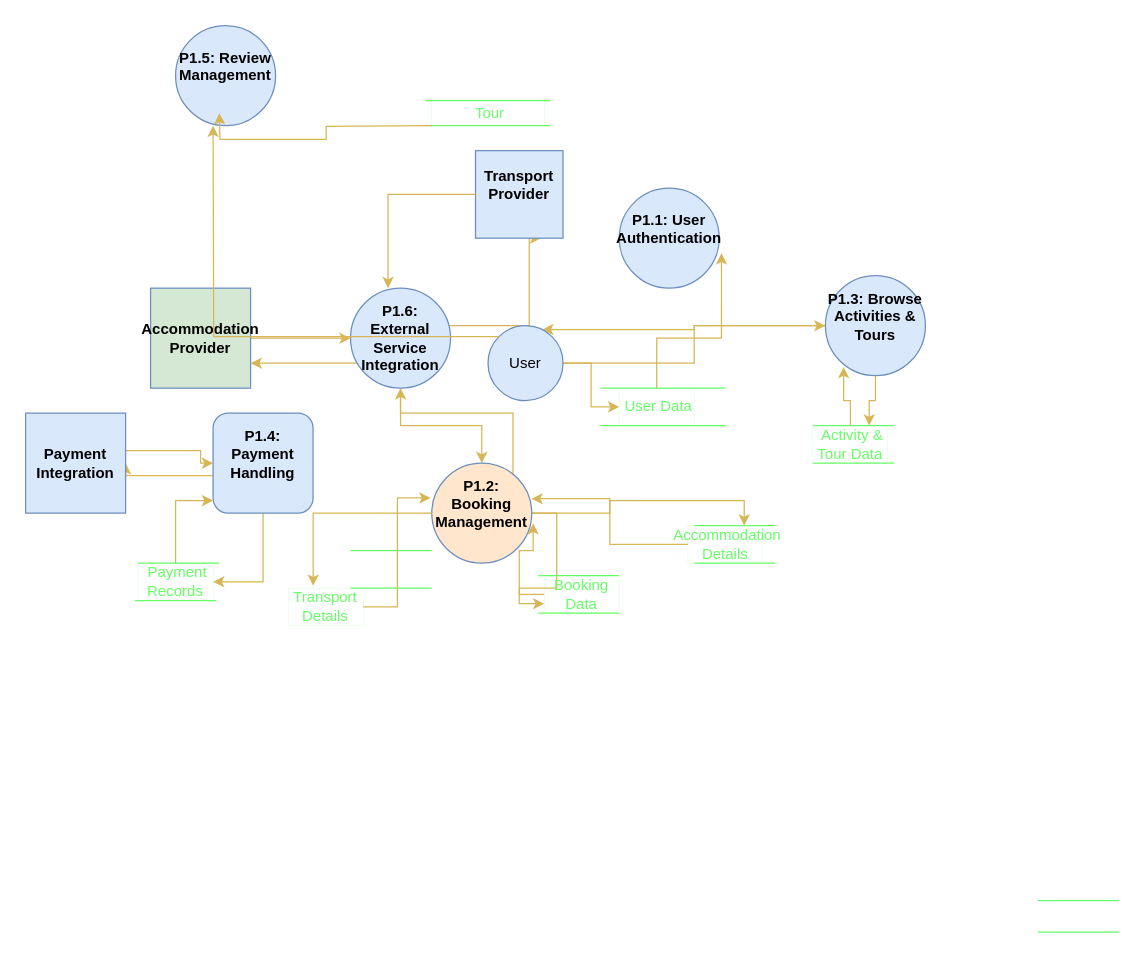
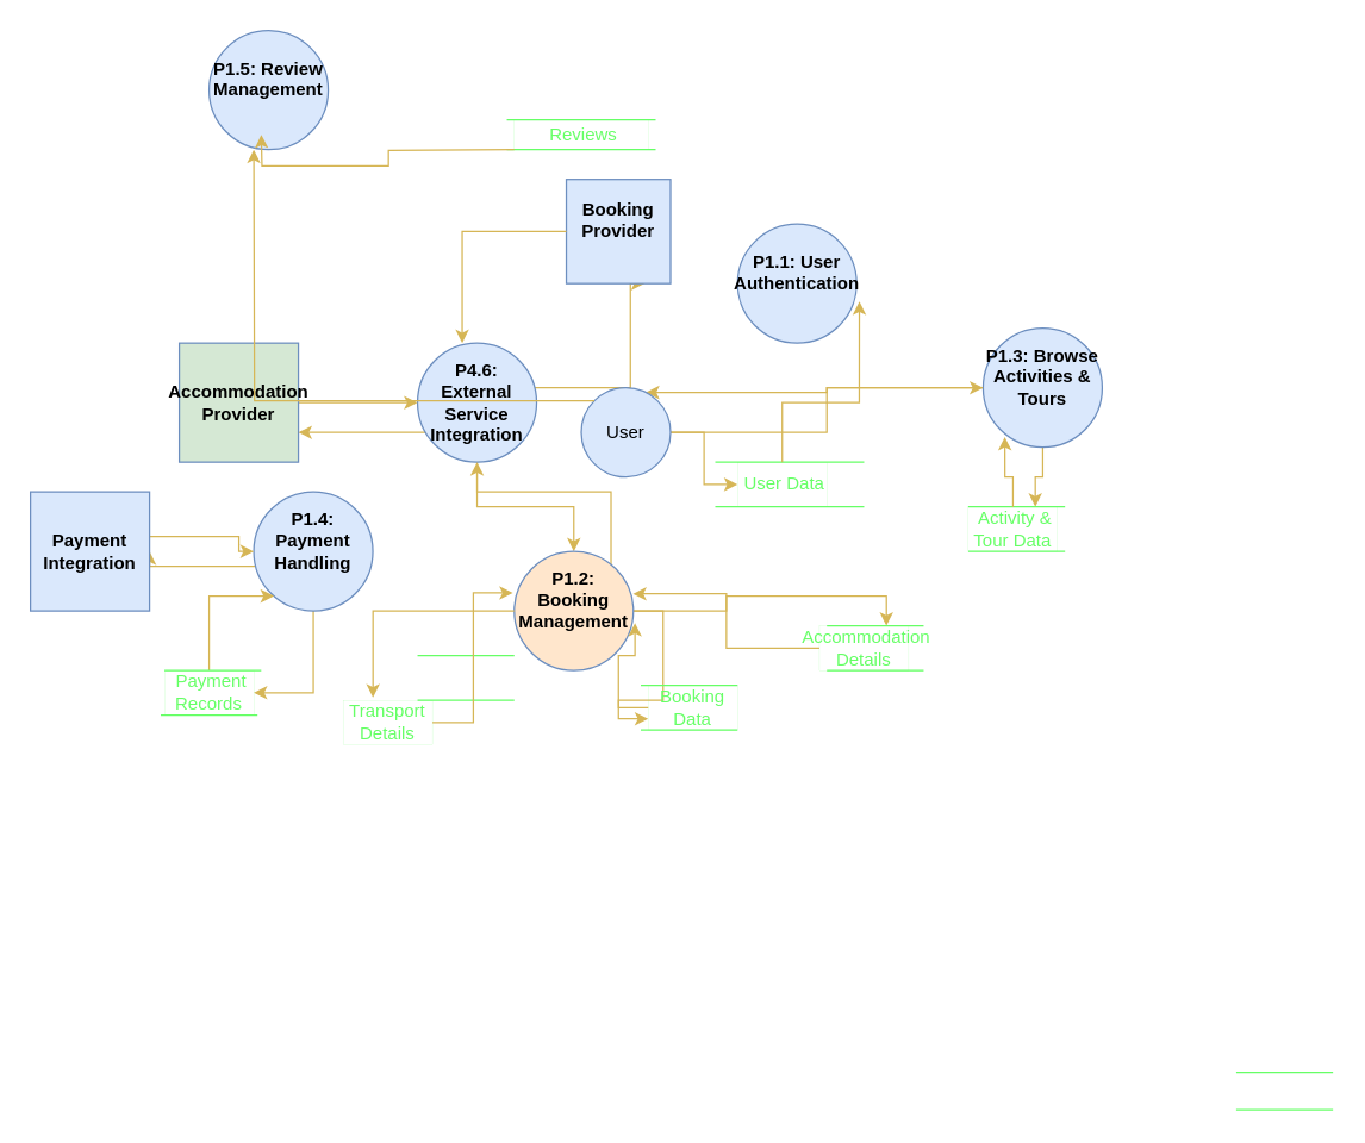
  <mxCell id="0" />
  <mxCell id="1" parent="0" />
  <mxCell id="2" style="edgeStyle=orthogonalEdgeStyle;rounded=0;orthogonalLoop=1;jettySize=auto;html=1;entryX=0.5;entryY=0;entryDx=0;entryDy=0;fillColor=#fff2cc;strokeColor=#d6b656;" parent="1" source="5" target="15" edge="1"><mxGeometry relative="1" as="geometry" /></mxCell>
  <mxCell id="3" style="edgeStyle=orthogonalEdgeStyle;rounded=0;orthogonalLoop=1;jettySize=auto;html=1;fillColor=#fff2cc;strokeColor=#d6b656;" parent="1" source="5" target="37" edge="1"><mxGeometry relative="1" as="geometry"><Array as="points"><mxPoint x="240" y="290" /><mxPoint x="240" y="290" /></Array></mxGeometry></mxCell>
  <mxCell id="4" style="edgeStyle=orthogonalEdgeStyle;rounded=0;orthogonalLoop=1;jettySize=auto;html=1;entryX=0.75;entryY=1;entryDx=0;entryDy=0;fillColor=#fff2cc;strokeColor=#d6b656;" parent="1" source="5" target="38" edge="1"><mxGeometry relative="1" as="geometry"><Array as="points"><mxPoint x="423" y="260" /></Array></mxGeometry></mxCell>
- <mxCell id="5" value="P1.6: External Service Integration" style="ellipse;whiteSpace=wrap;html=1;aspect=fixed;fillColor=#dae8fc;strokeColor=#6c8ebf;fontStyle=1" parent="1" vertex="1"><mxGeometry x="280" y="230" width="80" height="80" as="geometry" /></mxCell>
+ <mxCell id="5" value="P4.6: External Service Integration" style="ellipse;whiteSpace=wrap;html=1;aspect=fixed;fillColor=#dae8fc;strokeColor=#6c8ebf;fontStyle=1" parent="1" vertex="1"><mxGeometry x="280" y="230" width="80" height="80" as="geometry" /></mxCell>
  <mxCell id="6" style="edgeStyle=orthogonalEdgeStyle;rounded=0;orthogonalLoop=1;jettySize=auto;html=1;entryX=0;entryY=0.5;entryDx=0;entryDy=0;fillColor=#fff2cc;strokeColor=#d6b656;" parent="1" source="57" target="21" edge="1"><mxGeometry relative="1" as="geometry" /></mxCell>
  <mxCell id="7" value="&#10;P1.1: User Authentication&#10;&#10;" style="ellipse;whiteSpace=wrap;html=1;aspect=fixed;fillColor=#dae8fc;strokeColor=#6c8ebf;fontStyle=1" parent="1" vertex="1"><mxGeometry x="495" y="150" width="80" height="80" as="geometry" /></mxCell>
  <mxCell id="8" value="&#10;P1.5: Review Management&#10;&#10;" style="ellipse;whiteSpace=wrap;html=1;aspect=fixed;fillColor=#dae8fc;strokeColor=#6c8ebf;fontStyle=1" parent="1" vertex="1"><mxGeometry x="140" y="20" width="80" height="80" as="geometry" /></mxCell>
  <mxCell id="9" style="edgeStyle=orthogonalEdgeStyle;rounded=0;orthogonalLoop=1;jettySize=auto;html=1;entryX=0.75;entryY=0;entryDx=0;entryDy=0;fillColor=#fff2cc;strokeColor=#d6b656;" parent="1" source="11" target="42" edge="1"><mxGeometry relative="1" as="geometry" /></mxCell>
  <mxCell id="10" style="edgeStyle=orthogonalEdgeStyle;rounded=0;orthogonalLoop=1;jettySize=auto;html=1;entryX=0.75;entryY=0;entryDx=0;entryDy=0;fillColor=#fff2cc;strokeColor=#d6b656;" edge="1" parent="1" source="11" target="57"><mxGeometry relative="1" as="geometry" /></mxCell>
  <mxCell id="11" value="&#10;P1.3: Browse Activities &amp;amp; Tours&#10;&#10;" style="ellipse;whiteSpace=wrap;html=1;aspect=fixed;fillColor=#dae8fc;strokeColor=#6c8ebf;fontStyle=1" parent="1" vertex="1"><mxGeometry x="660" y="220" width="80" height="80" as="geometry" /></mxCell>
  <mxCell id="12" style="edgeStyle=orthogonalEdgeStyle;rounded=0;orthogonalLoop=1;jettySize=auto;html=1;entryX=0;entryY=0.75;entryDx=0;entryDy=0;fillColor=#fff2cc;strokeColor=#d6b656;" parent="1" source="15" target="25" edge="1"><mxGeometry relative="1" as="geometry" /></mxCell>
  <mxCell id="13" style="edgeStyle=orthogonalEdgeStyle;rounded=0;orthogonalLoop=1;jettySize=auto;html=1;entryX=0.75;entryY=0;entryDx=0;entryDy=0;fillColor=#fff2cc;strokeColor=#d6b656;" parent="1" source="15" target="29" edge="1"><mxGeometry relative="1" as="geometry" /></mxCell>
  <mxCell id="14" style="edgeStyle=orthogonalEdgeStyle;rounded=0;orthogonalLoop=1;jettySize=auto;html=1;fillColor=#fff2cc;strokeColor=#d6b656;" parent="1" source="15" target="5" edge="1"><mxGeometry relative="1" as="geometry"><Array as="points"><mxPoint x="410" y="330" /><mxPoint x="320" y="330" /></Array></mxGeometry></mxCell>
  <mxCell id="15" value="&#10;P1.2: Booking Management&#10;&#10;" style="ellipse;whiteSpace=wrap;html=1;aspect=fixed;fillColor=#ffe6cc;strokeColor=#6c8ebf;fontStyle=1;" parent="1" vertex="1"><mxGeometry x="345" y="370" width="80" height="80" as="geometry" /></mxCell>
  <mxCell id="16" style="edgeStyle=orthogonalEdgeStyle;rounded=0;orthogonalLoop=1;jettySize=auto;html=1;entryX=1;entryY=0.5;entryDx=0;entryDy=0;fillColor=#fff2cc;strokeColor=#d6b656;" parent="1" source="18" target="47" edge="1"><mxGeometry relative="1" as="geometry"><Array as="points"><mxPoint x="210" y="465" /></Array></mxGeometry></mxCell>
  <mxCell id="17" style="edgeStyle=orthogonalEdgeStyle;rounded=0;orthogonalLoop=1;jettySize=auto;html=1;entryX=1;entryY=0.5;entryDx=0;entryDy=0;fillColor=#fff2cc;strokeColor=#d6b656;" parent="1" source="18" target="51" edge="1"><mxGeometry relative="1" as="geometry"><Array as="points"><mxPoint x="100" y="380" /></Array></mxGeometry></mxCell>
- <mxCell id="18" value="&#10;P1.4: Payment Handling&#10;&#10;" style="whiteSpace=wrap;html=1;aspect=fixed;fillColor=#dae8fc;strokeColor=#6c8ebf;fontStyle=1;rounded=1;" parent="1" vertex="1"><mxGeometry x="170" y="330" width="80" height="80" as="geometry" /></mxCell>
+ <mxCell id="18" value="&#10;P1.4: Payment Handling&#10;&#10;" style="ellipse;whiteSpace=wrap;html=1;aspect=fixed;fillColor=#dae8fc;strokeColor=#6c8ebf;fontStyle=1" parent="1" vertex="1"><mxGeometry x="170" y="330" width="80" height="80" as="geometry" /></mxCell>
  <mxCell id="19" value="" style="endArrow=none;html=1;rounded=0;fontColor=#66FF66;strokeColor=#66FF66;" parent="1" edge="1"><mxGeometry width="50" height="50" relative="1" as="geometry"><mxPoint x="480" y="310" as="sourcePoint" /><mxPoint x="580" y="310" as="targetPoint" /></mxGeometry></mxCell>
  <mxCell id="20" value="" style="endArrow=none;html=1;rounded=0;fontColor=#66FF66;strokeColor=#66FF66;" parent="1" edge="1"><mxGeometry width="50" height="50" relative="1" as="geometry"><mxPoint x="480" y="340" as="sourcePoint" /><mxPoint x="580" y="340" as="targetPoint" /><Array as="points"><mxPoint x="525" y="340" /></Array></mxGeometry></mxCell>
  <mxCell id="21" value="&lt;span style=&quot;font-family: monospace; font-size: 0px; text-align: start; text-wrap-mode: nowrap;&quot;&gt;%3CmxGraphModel%3E%3Croot%3E%3CmxCell%20id%3D%220%22%2F%3E%3CmxCell%20id%3D%221%22%20parent%3D%220%22%2F%3E%3CmxCell%20id%3D%222%22%20value%3D%22%22%20style%3D%22endArrow%3Dnone%3Bhtml%3D1%3Brounded%3D0%3B%22%20edge%3D%221%22%20parent%3D%221%22%3E%3CmxGeometry%20width%3D%2250%22%20height%3D%2250%22%20relative%3D%221%22%20as%3D%22geometry%22%3E%3CmxPoint%20x%3D%22585%22%20y%3D%22170%22%20as%3D%22sourcePoint%22%2F%3E%3CmxPoint%20x%3D%22685%22%20y%3D%22170%22%20as%3D%22targetPoint%22%2F%3E%3C%2FmxGeometry%3E%3C%2FmxCell%3E%3C%2Froot%3E%3C%2FmxGraphModel%3E&lt;/span&gt; User Data" style="text;html=1;align=center;verticalAlign=middle;whiteSpace=wrap;rounded=0;fontColor=#66FF66;strokeColor=#66FF66;strokeWidth=0;" parent="1" vertex="1"><mxGeometry x="495" y="310" width="60" height="30" as="geometry" /></mxCell>
  <mxCell id="22" style="edgeStyle=orthogonalEdgeStyle;rounded=0;orthogonalLoop=1;jettySize=auto;html=1;entryX=1.023;entryY=0.65;entryDx=0;entryDy=0;entryPerimeter=0;fillColor=#fff2cc;strokeColor=#d6b656;" parent="1" source="21" target="7" edge="1"><mxGeometry relative="1" as="geometry"><Array as="points"><mxPoint x="525" y="270" /><mxPoint x="577" y="270" /></Array></mxGeometry></mxCell>
  <mxCell id="23" value="" style="endArrow=none;html=1;rounded=0;fontColor=#66FF66;strokeColor=#66FF66;" parent="1" edge="1"><mxGeometry width="50" height="50" relative="1" as="geometry"><mxPoint x="430" y="460" as="sourcePoint" /><mxPoint x="495" y="460" as="targetPoint" /></mxGeometry></mxCell>
  <mxCell id="24" value="" style="endArrow=none;html=1;rounded=0;fontColor=#66FF66;strokeColor=#66FF66;" parent="1" edge="1"><mxGeometry width="50" height="50" relative="1" as="geometry"><mxPoint x="430" y="490" as="sourcePoint" /><mxPoint x="495" y="490" as="targetPoint" /></mxGeometry></mxCell>
  <mxCell id="25" value="Booking Data" style="text;html=1;align=center;verticalAlign=middle;whiteSpace=wrap;rounded=0;strokeWidth=0;fontColor=#66FF66;strokeColor=#66FF66;" parent="1" vertex="1"><mxGeometry x="435" y="460" width="60" height="30" as="geometry" /></mxCell>
  <mxCell id="26" style="edgeStyle=orthogonalEdgeStyle;rounded=0;orthogonalLoop=1;jettySize=auto;html=1;entryX=1.014;entryY=0.602;entryDx=0;entryDy=0;entryPerimeter=0;fillColor=#fff2cc;strokeColor=#d6b656;" parent="1" source="25" target="15" edge="1"><mxGeometry relative="1" as="geometry" /></mxCell>
  <mxCell id="27" value="" style="endArrow=none;html=1;rounded=0;fontColor=#66FF66;strokeColor=#66FF66;" parent="1" edge="1"><mxGeometry width="50" height="50" relative="1" as="geometry"><mxPoint x="555" y="420" as="sourcePoint" /><mxPoint x="620" y="420" as="targetPoint" /></mxGeometry></mxCell>
  <mxCell id="28" value="" style="endArrow=none;html=1;rounded=0;fontColor=#66FF66;strokeColor=#66FF66;" parent="1" edge="1"><mxGeometry width="50" height="50" relative="1" as="geometry"><mxPoint x="555" y="450" as="sourcePoint" /><mxPoint x="620" y="450" as="targetPoint" /></mxGeometry></mxCell>
  <mxCell id="29" value="&amp;nbsp;Accommodation Details" style="text;html=1;align=center;verticalAlign=middle;whiteSpace=wrap;rounded=0;strokeWidth=0;fontColor=#66FF66;strokeColor=#66FF66;" parent="1" vertex="1"><mxGeometry x="550" y="420" width="60" height="30" as="geometry" /></mxCell>
  <mxCell id="30" style="edgeStyle=orthogonalEdgeStyle;rounded=0;orthogonalLoop=1;jettySize=auto;html=1;entryX=0.997;entryY=0.356;entryDx=0;entryDy=0;entryPerimeter=0;fillColor=#fff2cc;strokeColor=#d6b656;" parent="1" source="29" target="15" edge="1"><mxGeometry relative="1" as="geometry" /></mxCell>
  <mxCell id="31" value="" style="endArrow=none;html=1;rounded=0;fontColor=#66FF66;strokeColor=#66FF66;" parent="1" edge="1"><mxGeometry width="50" height="50" relative="1" as="geometry"><mxPoint x="280" y="440" as="sourcePoint" /><mxPoint x="345" y="440" as="targetPoint" /></mxGeometry></mxCell>
  <mxCell id="32" value="" style="endArrow=none;html=1;rounded=0;fontColor=#66FF66;strokeColor=#66FF66;" parent="1" edge="1"><mxGeometry width="50" height="50" relative="1" as="geometry"><mxPoint x="280" y="470" as="sourcePoint" /><mxPoint x="345" y="470" as="targetPoint" /></mxGeometry></mxCell>
  <mxCell id="33" value="Transport Details" style="text;html=1;align=center;verticalAlign=middle;whiteSpace=wrap;rounded=0;strokeWidth=0;fontColor=#66FF66;strokeColor=#66FF66;" parent="1" vertex="1"><mxGeometry x="230" y="470" width="60" height="30" as="geometry" /></mxCell>
  <mxCell id="34" style="edgeStyle=orthogonalEdgeStyle;rounded=0;orthogonalLoop=1;jettySize=auto;html=1;entryX=-0.012;entryY=0.348;entryDx=0;entryDy=0;entryPerimeter=0;fillColor=#fff2cc;strokeColor=#d6b656;" parent="1" source="33" target="15" edge="1"><mxGeometry relative="1" as="geometry" /></mxCell>
  <mxCell id="35" style="edgeStyle=orthogonalEdgeStyle;rounded=0;orthogonalLoop=1;jettySize=auto;html=1;entryX=0.335;entryY=-0.061;entryDx=0;entryDy=0;entryPerimeter=0;fillColor=#fff2cc;strokeColor=#d6b656;" parent="1" source="15" target="33" edge="1"><mxGeometry relative="1" as="geometry" /></mxCell>
  <mxCell id="36" style="edgeStyle=orthogonalEdgeStyle;rounded=0;orthogonalLoop=1;jettySize=auto;html=1;entryX=0;entryY=0.5;entryDx=0;entryDy=0;fillColor=#fff2cc;strokeColor=#d6b656;" parent="1" source="37" target="5" edge="1"><mxGeometry relative="1" as="geometry" /></mxCell>
  <mxCell id="37" value="Accommodation Provider" style="whiteSpace=wrap;html=1;aspect=fixed;fillColor=#d5e8d4;strokeColor=#6c8ebf;fontStyle=1;" parent="1" vertex="1"><mxGeometry x="120" y="230" width="80" height="80" as="geometry" /></mxCell>
- <mxCell id="38" value="&#10;Transport Provider&#10;&#10;" style="whiteSpace=wrap;html=1;aspect=fixed;fillColor=#dae8fc;strokeColor=#6c8ebf;fontStyle=1" parent="1" vertex="1"><mxGeometry x="380" y="120" width="70" height="70" as="geometry" /></mxCell>
+ <mxCell id="38" value="&#10;Booking Provider&#10;&#10;" style="whiteSpace=wrap;html=1;aspect=fixed;fillColor=#dae8fc;strokeColor=#6c8ebf;fontStyle=1" parent="1" vertex="1"><mxGeometry x="380" y="120" width="70" height="70" as="geometry" /></mxCell>
  <mxCell id="39" style="edgeStyle=orthogonalEdgeStyle;rounded=0;orthogonalLoop=1;jettySize=auto;html=1;entryX=0.375;entryY=0;entryDx=0;entryDy=0;entryPerimeter=0;fillColor=#fff2cc;strokeColor=#d6b656;" parent="1" source="38" target="5" edge="1"><mxGeometry relative="1" as="geometry" /></mxCell>
  <mxCell id="40" value="" style="endArrow=none;html=1;rounded=0;fontColor=#66FF66;strokeColor=#66FF66;" parent="1" edge="1"><mxGeometry width="50" height="50" relative="1" as="geometry"><mxPoint x="650" y="340" as="sourcePoint" /><mxPoint x="715" y="340" as="targetPoint" /></mxGeometry></mxCell>
  <mxCell id="41" value="" style="endArrow=none;html=1;rounded=0;fontColor=#66FF66;strokeColor=#66FF66;" parent="1" edge="1"><mxGeometry width="50" height="50" relative="1" as="geometry"><mxPoint x="650" y="370" as="sourcePoint" /><mxPoint x="715" y="370" as="targetPoint" /></mxGeometry></mxCell>
  <mxCell id="42" value="&amp;nbsp;Activity &amp;amp; Tour Data" style="text;html=1;align=center;verticalAlign=middle;whiteSpace=wrap;rounded=0;strokeWidth=0;fontColor=#66FF66;strokeColor=#66FF66;" parent="1" vertex="1"><mxGeometry x="650" y="340" width="60" height="30" as="geometry" /></mxCell>
  <mxCell id="43" style="edgeStyle=orthogonalEdgeStyle;rounded=0;orthogonalLoop=1;jettySize=auto;html=1;entryX=0.182;entryY=0.914;entryDx=0;entryDy=0;entryPerimeter=0;fillColor=#fff2cc;strokeColor=#d6b656;" parent="1" source="42" target="11" edge="1"><mxGeometry relative="1" as="geometry" /></mxCell>
  <mxCell id="44" value="" style="endArrow=none;html=1;rounded=0;fontColor=#66FF66;strokeColor=#66FF66;" parent="1" edge="1"><mxGeometry width="50" height="50" relative="1" as="geometry"><mxPoint x="830" y="720" as="sourcePoint" /><mxPoint x="895" y="720" as="targetPoint" /></mxGeometry></mxCell>
  <mxCell id="45" value="" style="endArrow=none;html=1;rounded=0;fontColor=#66FF66;strokeColor=#66FF66;" parent="1" edge="1"><mxGeometry width="50" height="50" relative="1" as="geometry"><mxPoint x="830" y="745.29" as="sourcePoint" /><mxPoint x="895" y="745.29" as="targetPoint" /></mxGeometry></mxCell>
  <mxCell id="46" style="edgeStyle=orthogonalEdgeStyle;rounded=0;orthogonalLoop=1;jettySize=auto;html=1;fillColor=#fff2cc;strokeColor=#d6b656;" parent="1" source="47" target="18" edge="1"><mxGeometry relative="1" as="geometry"><Array as="points"><mxPoint x="140" y="400" /></Array></mxGeometry></mxCell>
  <mxCell id="47" value="&amp;nbsp;Payment Records" style="text;html=1;align=center;verticalAlign=middle;whiteSpace=wrap;rounded=0;strokeWidth=0;fontColor=#66FF66;strokeColor=#66FF66;" parent="1" vertex="1"><mxGeometry x="110" y="450" width="60" height="30" as="geometry" /></mxCell>
  <mxCell id="48" value="" style="endArrow=none;html=1;rounded=0;fontColor=#66FF66;strokeColor=#66FF66;" parent="1" edge="1"><mxGeometry width="50" height="50" relative="1" as="geometry"><mxPoint x="110" y="450" as="sourcePoint" /><mxPoint x="175" y="450" as="targetPoint" /></mxGeometry></mxCell>
  <mxCell id="49" value="" style="endArrow=none;html=1;rounded=0;fontColor=#66FF66;strokeColor=#66FF66;" parent="1" edge="1"><mxGeometry width="50" height="50" relative="1" as="geometry"><mxPoint x="107.5" y="480" as="sourcePoint" /><mxPoint x="172.5" y="480" as="targetPoint" /></mxGeometry></mxCell>
  <mxCell id="50" style="edgeStyle=orthogonalEdgeStyle;rounded=0;orthogonalLoop=1;jettySize=auto;html=1;entryX=0;entryY=0.5;entryDx=0;entryDy=0;fillColor=#fff2cc;strokeColor=#d6b656;" parent="1" source="51" target="18" edge="1"><mxGeometry relative="1" as="geometry"><Array as="points"><mxPoint x="160" y="360" /><mxPoint x="160" y="370" /></Array></mxGeometry></mxCell>
  <mxCell id="51" value="&lt;b&gt;Payment Integration&lt;/b&gt;" style="whiteSpace=wrap;html=1;aspect=fixed;fillColor=#dae8fc;strokeColor=#6c8ebf;" parent="1" vertex="1"><mxGeometry x="20" y="330" width="80" height="80" as="geometry" /></mxCell>
  <mxCell id="52" value="" style="endArrow=none;html=1;rounded=0;fontColor=#66FF66;strokeColor=#66FF66;" parent="1" edge="1"><mxGeometry width="50" height="50" relative="1" as="geometry"><mxPoint x="340" y="80" as="sourcePoint" /><mxPoint x="440" y="80" as="targetPoint" /></mxGeometry></mxCell>
  <mxCell id="53" value="" style="endArrow=none;html=1;rounded=0;fontColor=#66FF66;strokeColor=#66FF66;" parent="1" edge="1"><mxGeometry width="50" height="50" relative="1" as="geometry"><mxPoint x="340" y="100" as="sourcePoint" /><mxPoint x="440" y="100" as="targetPoint" /><Array as="points"><mxPoint x="385" y="100" /><mxPoint x="415" y="100" /></Array></mxGeometry></mxCell>
- <mxCell id="54" value="&amp;nbsp;Tour" style="text;html=1;align=center;verticalAlign=middle;whiteSpace=wrap;rounded=0;fontColor=#66FF66;strokeColor=#66FF66;strokeWidth=0;" parent="1" vertex="1"><mxGeometry x="345" y="80" width="90" height="20" as="geometry" /></mxCell>
+ <mxCell id="54" value="&amp;nbsp;Reviews" style="text;html=1;align=center;verticalAlign=middle;whiteSpace=wrap;rounded=0;fontColor=#66FF66;strokeColor=#66FF66;strokeWidth=0;" parent="1" vertex="1"><mxGeometry x="345" y="80" width="90" height="20" as="geometry" /></mxCell>
  <mxCell id="55" style="edgeStyle=orthogonalEdgeStyle;rounded=0;orthogonalLoop=1;jettySize=auto;html=1;entryX=0.438;entryY=1;entryDx=0;entryDy=0;entryPerimeter=0;fillColor=#fff2cc;strokeColor=#d6b656;" parent="1" edge="1"><mxGeometry relative="1" as="geometry"><mxPoint x="345" y="100" as="sourcePoint" /><mxPoint x="175.04" y="90" as="targetPoint" /></mxGeometry></mxCell>
  <mxCell id="56" style="edgeStyle=orthogonalEdgeStyle;rounded=0;orthogonalLoop=1;jettySize=auto;html=1;entryX=0;entryY=0.5;entryDx=0;entryDy=0;fillColor=#fff2cc;strokeColor=#d6b656;" edge="1" parent="1" source="57" target="11"><mxGeometry relative="1" as="geometry" /></mxCell>
  <mxCell id="57" value="User" style="ellipse;whiteSpace=wrap;html=1;aspect=fixed;fillColor=#dae8fc;strokeColor=#6c8ebf;" vertex="1" parent="1"><mxGeometry x="390" y="260" width="60" height="60" as="geometry" /></mxCell>
  <mxCell id="58" style="edgeStyle=orthogonalEdgeStyle;rounded=0;orthogonalLoop=1;jettySize=auto;html=1;fillColor=#fff2cc;strokeColor=#d6b656;exitX=0;exitY=0;exitDx=0;exitDy=0;" edge="1" parent="1" source="57"><mxGeometry relative="1" as="geometry"><mxPoint x="390" y="210" as="sourcePoint" /><mxPoint x="170" y="100" as="targetPoint" /></mxGeometry></mxCell>
